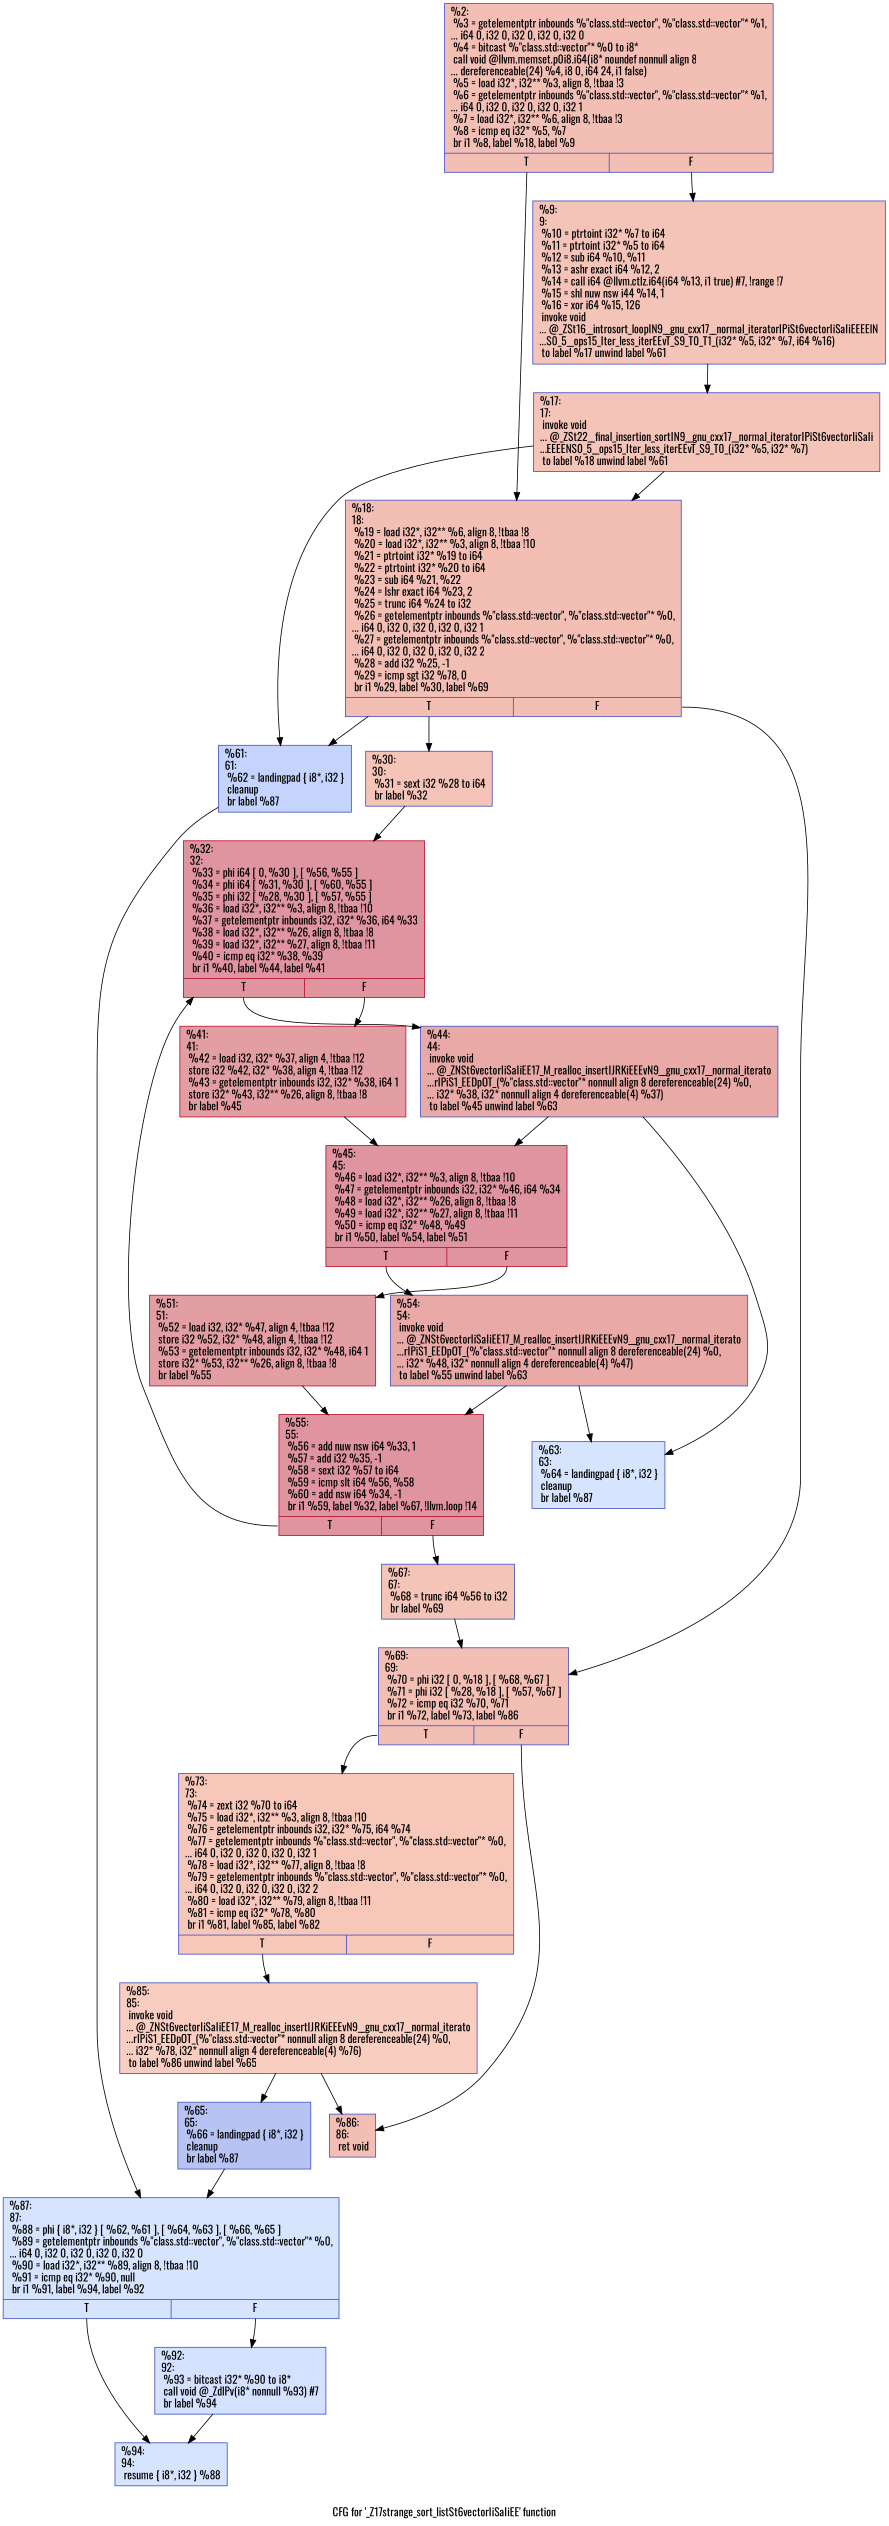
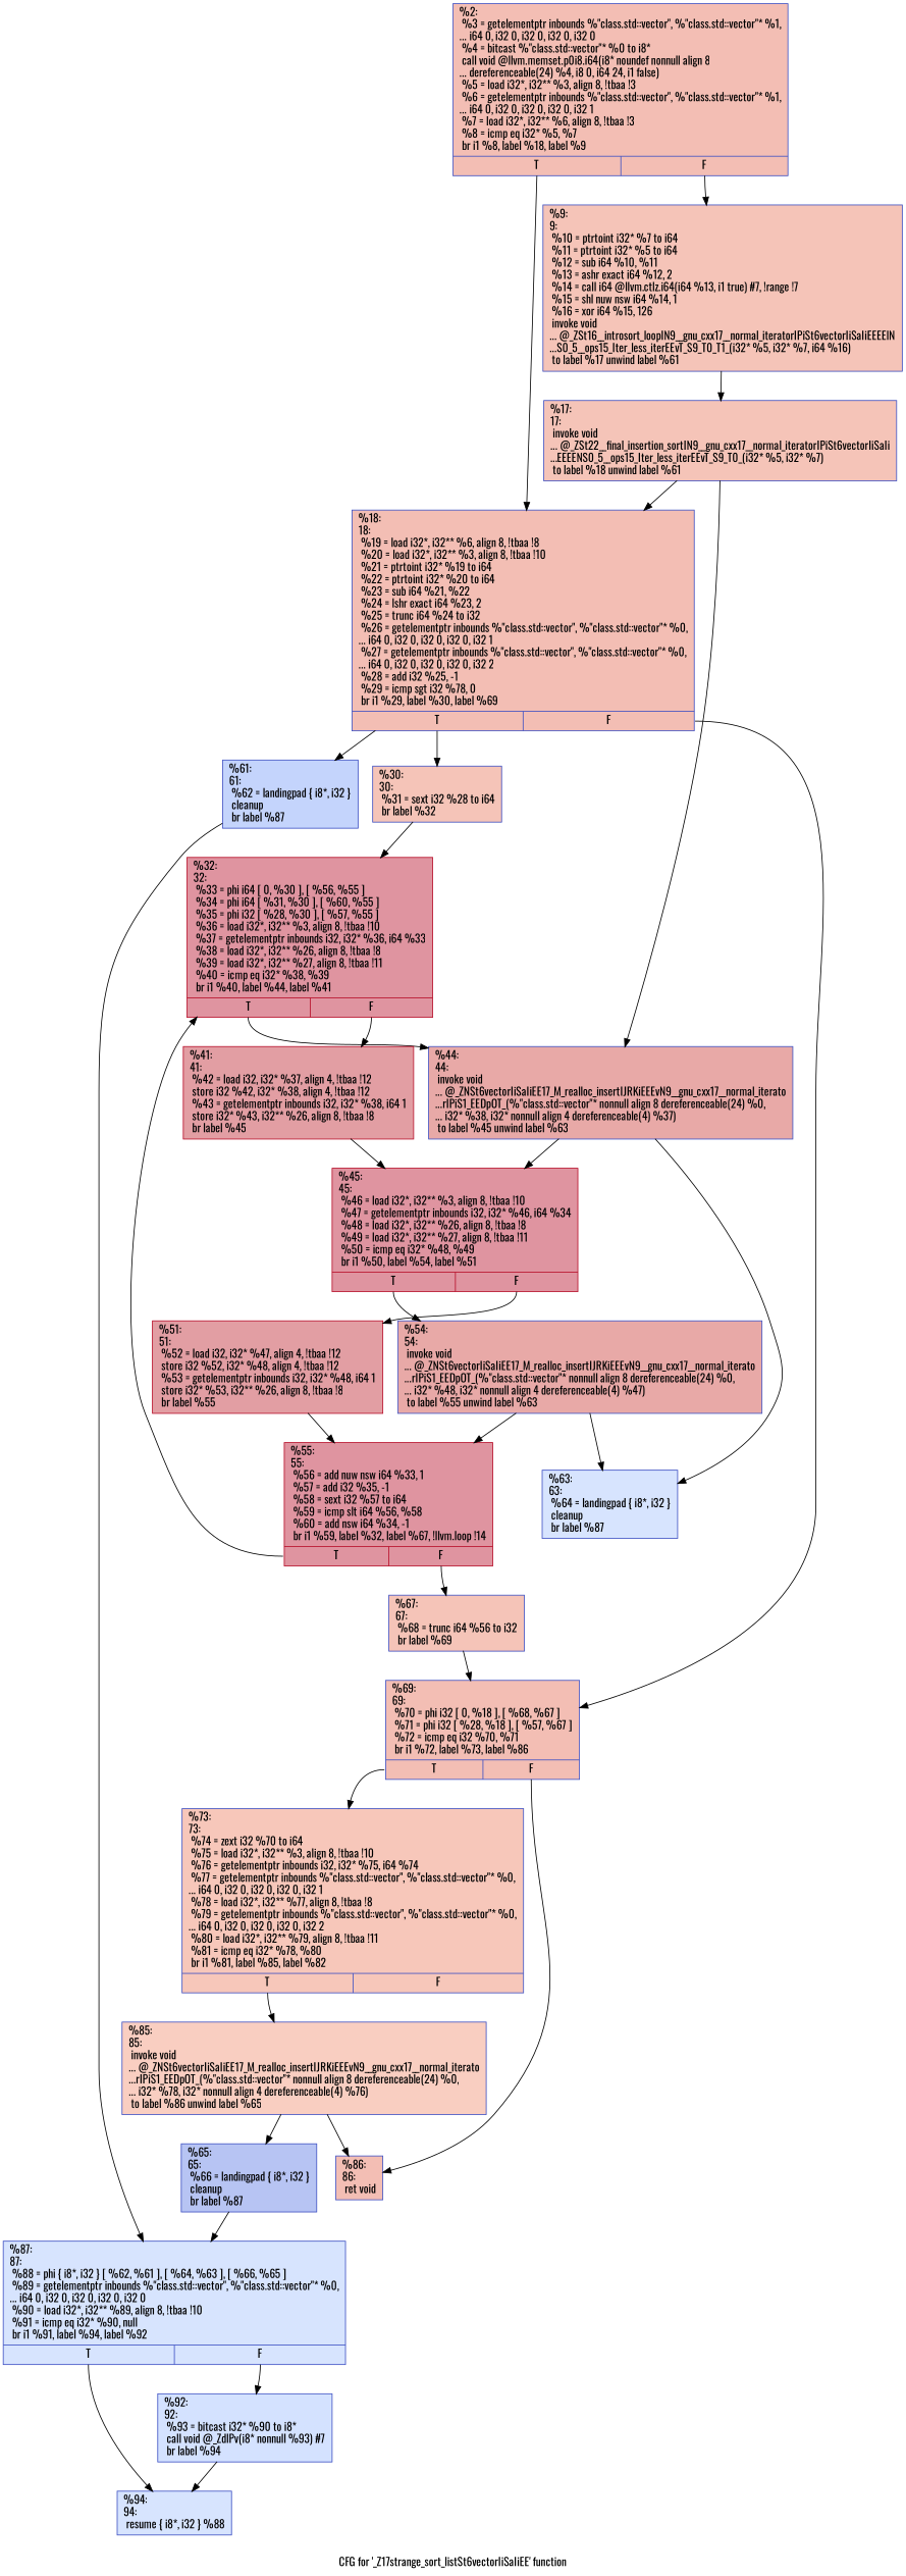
  digraph {
    fontname=Oswald
    label="CFG for '_Z17strange_sort_listSt6vectorIiSaIiEE' function"
    node [color="#3d50c3ff" fillcolor="#e36c5570" fontname=Oswald shape=record style=filled]
    edge [fontname=Oswald]
    n1 [label="{%2:\l  %3 = getelementptr inbounds %\"class.std::vector\", %\"class.std::vector\"* %1,\l... i64 0, i32 0, i32 0, i32 0, i32 0\l  %4 = bitcast %\"class.std::vector\"* %0 to i8*\l  call void @llvm.memset.p0i8.i64(i8* noundef nonnull align 8\l... dereferenceable(24) %4, i8 0, i64 24, i1 false)\l  %5 = load i32*, i32** %3, align 8, !tbaa !3\l  %6 = getelementptr inbounds %\"class.std::vector\", %\"class.std::vector\"* %1,\l... i64 0, i32 0, i32 0, i32 0, i32 1\l  %7 = load i32*, i32** %6, align 8, !tbaa !3\l  %8 = icmp eq i32* %5, %7\l  br i1 %8, label %18, label %9\l|{<s0>T|<s1>F}}"]
    n2 [label="{%18:\l18:                                               \l  %19 = load i32*, i32** %6, align 8, !tbaa !8\l  %20 = load i32*, i32** %3, align 8, !tbaa !10\l  %21 = ptrtoint i32* %19 to i64\l  %22 = ptrtoint i32* %20 to i64\l  %23 = sub i64 %21, %22\l  %24 = lshr exact i64 %23, 2\l  %25 = trunc i64 %24 to i32\l  %26 = getelementptr inbounds %\"class.std::vector\", %\"class.std::vector\"* %0,\l... i64 0, i32 0, i32 0, i32 0, i32 1\l  %27 = getelementptr inbounds %\"class.std::vector\", %\"class.std::vector\"* %0,\l... i64 0, i32 0, i32 0, i32 0, i32 2\l  %28 = add i32 %25, -1\l  %29 = icmp sgt i32 %78, 0\l  br i1 %29, label %30, label %69\l|{<s0>T|<s1>F}}"]
-   n3 [fillcolor="#e97a5f70" label="{%9:\l9:                                                \l  %10 = ptrtoint i32* %7 to i64\l  %11 = ptrtoint i32* %5 to i64\l  %12 = sub i64 %10, %11\l  %13 = ashr exact i64 %12, 2\l  %14 = call i64 @llvm.ctlz.i64(i64 %13, i1 true) #7, !range !7\l  %15 = shl nuw nsw i44 %14, 1\l  %16 = xor i64 %15, 126\l  invoke void\l... @_ZSt16__introsort_loopIN9__gnu_cxx17__normal_iteratorIPiSt6vectorIiSaIiEEEElN\l...S0_5__ops15_Iter_less_iterEEvT_S9_T0_T1_(i32* %5, i32* %7, i64 %16)\l          to label %17 unwind label %61\l}"]
+   n3 [fillcolor="#e97a5f70" label="{%9:\l9:                                                \l  %10 = ptrtoint i32* %7 to i64\l  %11 = ptrtoint i32* %5 to i64\l  %12 = sub i64 %10, %11\l  %13 = ashr exact i64 %12, 2\l  %14 = call i64 @llvm.ctlz.i64(i64 %13, i1 true) #7, !range !7\l  %15 = shl nuw nsw i64 %14, 1\l  %16 = xor i64 %15, 126\l  invoke void\l... @_ZSt16__introsort_loopIN9__gnu_cxx17__normal_iteratorIPiSt6vectorIiSaIiEEEElN\l...S0_5__ops15_Iter_less_iterEEvT_S9_T0_T1_(i32* %5, i32* %7, i64 %16)\l          to label %17 unwind label %61\l}"]
    n4 [fillcolor="#e97a5f70" label="{%30:\l30:                                               \l  %31 = sext i32 %28 to i64\l  br label %32\l}"]
    n5 [label="{%69:\l69:                                               \l  %70 = phi i32 [ 0, %18 ], [ %68, %67 ]\l  %71 = phi i32 [ %28, %18 ], [ %57, %67 ]\l  %72 = icmp eq i32 %70, %71\l  br i1 %72, label %73, label %86\l|{<s0>T|<s1>F}}"]
    n6 [fillcolor="#7a9df870" label="{%61:\l61:                                               \l  %62 = landingpad \{ i8*, i32 \}\l          cleanup\l  br label %87\l}"]
    n7 [fillcolor="#e97a5f70" label="{%17:\l17:                                               \l  invoke void\l... @_ZSt22__final_insertion_sortIN9__gnu_cxx17__normal_iteratorIPiSt6vectorIiSaIi\l...EEEENS0_5__ops15_Iter_less_iterEEvT_S9_T0_(i32* %5, i32* %7)\l          to label %18 unwind label %61\l}"]
    n8 [color="#b70d28ff" fillcolor="#b70d2870" label="{%32:\l32:                                               \l  %33 = phi i64 [ 0, %30 ], [ %56, %55 ]\l  %34 = phi i64 [ %31, %30 ], [ %60, %55 ]\l  %35 = phi i32 [ %28, %30 ], [ %57, %55 ]\l  %36 = load i32*, i32** %3, align 8, !tbaa !10\l  %37 = getelementptr inbounds i32, i32* %36, i64 %33\l  %38 = load i32*, i32** %26, align 8, !tbaa !8\l  %39 = load i32*, i32** %27, align 8, !tbaa !11\l  %40 = icmp eq i32* %38, %39\l  br i1 %40, label %44, label %41\l|{<s0>T|<s1>F}}"]
    n9 [fillcolor="#ec7f6370" label="{%73:\l73:                                               \l  %74 = zext i32 %70 to i64\l  %75 = load i32*, i32** %3, align 8, !tbaa !10\l  %76 = getelementptr inbounds i32, i32* %75, i64 %74\l  %77 = getelementptr inbounds %\"class.std::vector\", %\"class.std::vector\"* %0,\l... i64 0, i32 0, i32 0, i32 0, i32 1\l  %78 = load i32*, i32** %77, align 8, !tbaa !8\l  %79 = getelementptr inbounds %\"class.std::vector\", %\"class.std::vector\"* %0,\l... i64 0, i32 0, i32 0, i32 0, i32 2\l  %80 = load i32*, i32** %79, align 8, !tbaa !11\l  %81 = icmp eq i32* %78, %80\l  br i1 %81, label %85, label %82\l|{<s0>T|<s1>F}}"]
    n10 [label="{%86:\l86:                                               \l  ret void\l}"]
    n11 [fillcolor="#a5c3fe70" label="{%87:\l87:                                               \l  %88 = phi \{ i8*, i32 \} [ %62, %61 ], [ %64, %63 ], [ %66, %65 ]\l  %89 = getelementptr inbounds %\"class.std::vector\", %\"class.std::vector\"* %0,\l... i64 0, i32 0, i32 0, i32 0, i32 0\l  %90 = load i32*, i32** %89, align 8, !tbaa !10\l  %91 = icmp eq i32* %90, null\l  br i1 %91, label %94, label %92\l|{<s0>T|<s1>F}}"]
    n12 [fillcolor="#a5c3fe70" label="{%94:\l94:                                               \l  resume \{ i8*, i32 \} %88\l}"]
    n13 [fillcolor="#9ebeff70" label="{%92:\l92:                                               \l  %93 = bitcast i32* %90 to i8*\l  call void @_ZdlPv(i8* nonnull %93) #7\l  br label %94\l}"]
    n14 [fillcolor="#ca3b3770" label="{%44:\l44:                                               \l  invoke void\l... @_ZNSt6vectorIiSaIiEE17_M_realloc_insertIJRKiEEEvN9__gnu_cxx17__normal_iterato\l...rIPiS1_EEDpOT_(%\"class.std::vector\"* nonnull align 8 dereferenceable(24) %0,\l... i32* %38, i32* nonnull align 4 dereferenceable(4) %37)\l          to label %45 unwind label %63\l}"]
    n15 [color="#b70d28ff" fillcolor="#be242e70" label="{%41:\l41:                                               \l  %42 = load i32, i32* %37, align 4, !tbaa !12\l  store i32 %42, i32* %38, align 4, !tbaa !12\l  %43 = getelementptr inbounds i32, i32* %38, i64 1\l  store i32* %43, i32** %26, align 8, !tbaa !8\l  br label %45\l}"]
    n16 [fillcolor="#f2907270" label="{%85:\l85:                                               \l  invoke void\l... @_ZNSt6vectorIiSaIiEE17_M_realloc_insertIJRKiEEEvN9__gnu_cxx17__normal_iterato\l...rIPiS1_EEDpOT_(%\"class.std::vector\"* nonnull align 8 dereferenceable(24) %0,\l... i32* %78, i32* nonnull align 4 dereferenceable(4) %76)\l          to label %86 unwind label %65\l}"]
    n17 [color="#b70d28ff" fillcolor="#b70d2870" label="{%45:\l45:                                               \l  %46 = load i32*, i32** %3, align 8, !tbaa !10\l  %47 = getelementptr inbounds i32, i32* %46, i64 %34\l  %48 = load i32*, i32** %26, align 8, !tbaa !8\l  %49 = load i32*, i32** %27, align 8, !tbaa !11\l  %50 = icmp eq i32* %48, %49\l  br i1 %50, label %54, label %51\l|{<s0>T|<s1>F}}"]
    n18 [fillcolor="#a5c3fe70" label="{%63:\l63:                                               \l  %64 = landingpad \{ i8*, i32 \}\l          cleanup\l  br label %87\l}"]
    n19 [fillcolor="#ca3b3770" label="{%54:\l54:                                               \l  invoke void\l... @_ZNSt6vectorIiSaIiEE17_M_realloc_insertIJRKiEEEvN9__gnu_cxx17__normal_iterato\l...rIPiS1_EEDpOT_(%\"class.std::vector\"* nonnull align 8 dereferenceable(24) %0,\l... i32* %48, i32* nonnull align 4 dereferenceable(4) %47)\l          to label %55 unwind label %63\l}"]
    n20 [color="#b70d28ff" fillcolor="#be242e70" label="{%51:\l51:                                               \l  %52 = load i32, i32* %47, align 4, !tbaa !12\l  store i32 %52, i32* %48, align 4, !tbaa !12\l  %53 = getelementptr inbounds i32, i32* %48, i64 1\l  store i32* %53, i32** %26, align 8, !tbaa !8\l  br label %55\l}"]
    n21 [color="#b70d28ff" fillcolor="#b70d2870" label="{%55:\l55:                                               \l  %56 = add nuw nsw i64 %33, 1\l  %57 = add i32 %35, -1\l  %58 = sext i32 %57 to i64\l  %59 = icmp slt i64 %56, %58\l  %60 = add nsw i64 %34, -1\l  br i1 %59, label %32, label %67, !llvm.loop !14\l|{<s0>T|<s1>F}}"]
    n22 [fillcolor="#e97a5f70" label="{%67:\l67:                                               \l  %68 = trunc i64 %56 to i32\l  br label %69\l}"]
    n23 [fillcolor="#5b7ae570" label="{%65:\l65:                                               \l  %66 = landingpad \{ i8*, i32 \}\l          cleanup\l  br label %87\l}"]
    n1 -> n2 [tailport=s0]
    n1 -> n3 [tailport=s1]
    n2 -> n4 [tailport=s0]
    n2 -> n5 [tailport=s1]
    n2 -> n6
    n3 -> n7
    n4 -> n8
    n5 -> n9 [tailport=s0]
    n5 -> n10 [tailport=s1]
    n6 -> n11
    n7 -> n2
-   n7 -> n6
+   n7 -> n14
    n8 -> n14 [tailport=s0]
    n8 -> n15 [tailport=s1]
    n9 -> n16 [tailport=s0]
    n11 -> n12 [tailport=s0]
    n11 -> n13 [tailport=s1]
    n13 -> n12
    n14 -> n17
    n14 -> n18
    n15 -> n17
    n16 -> n10
    n16 -> n23
    n17 -> n19 [tailport=s0]
    n17 -> n20 [tailport=s1]
    n19 -> n18
    n19 -> n21
    n20 -> n21
    n21 -> n8 [tailport=s0]
    n21 -> n22 [tailport=s1]
    n22 -> n5
    n23 -> n11
  }
